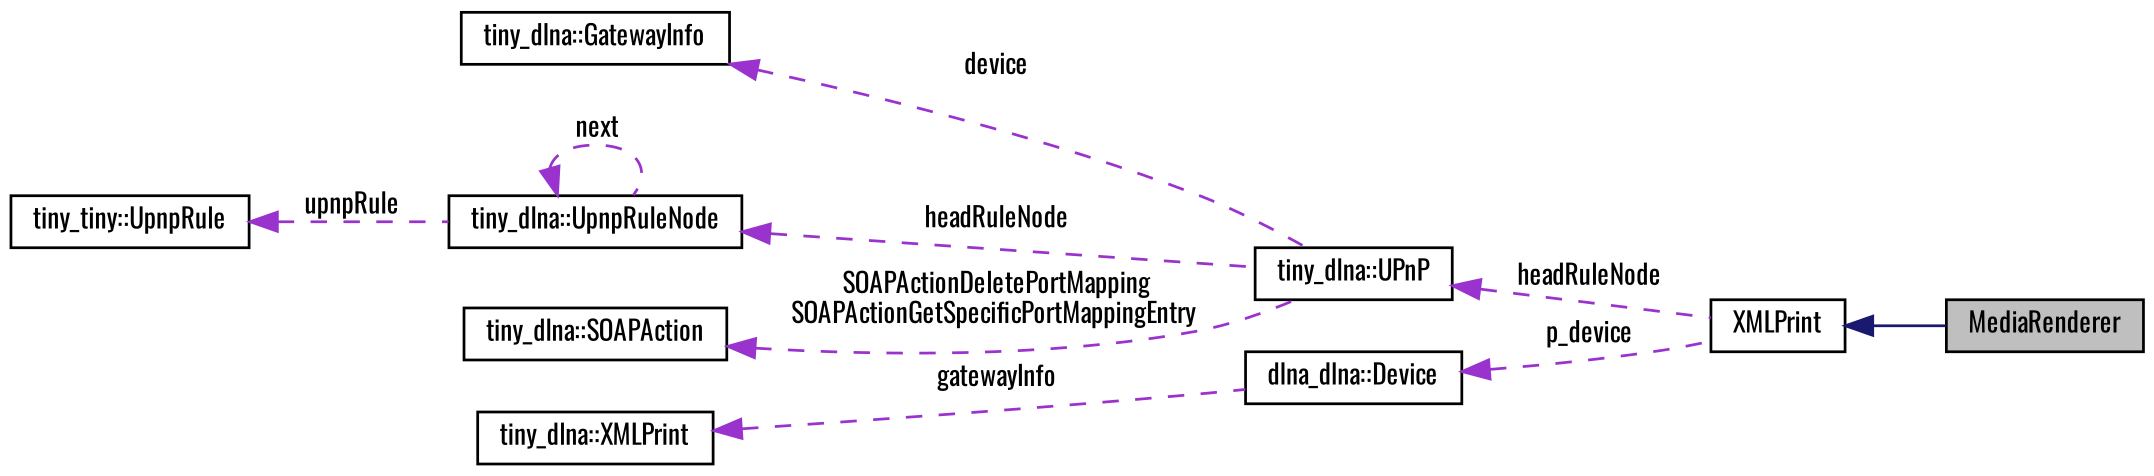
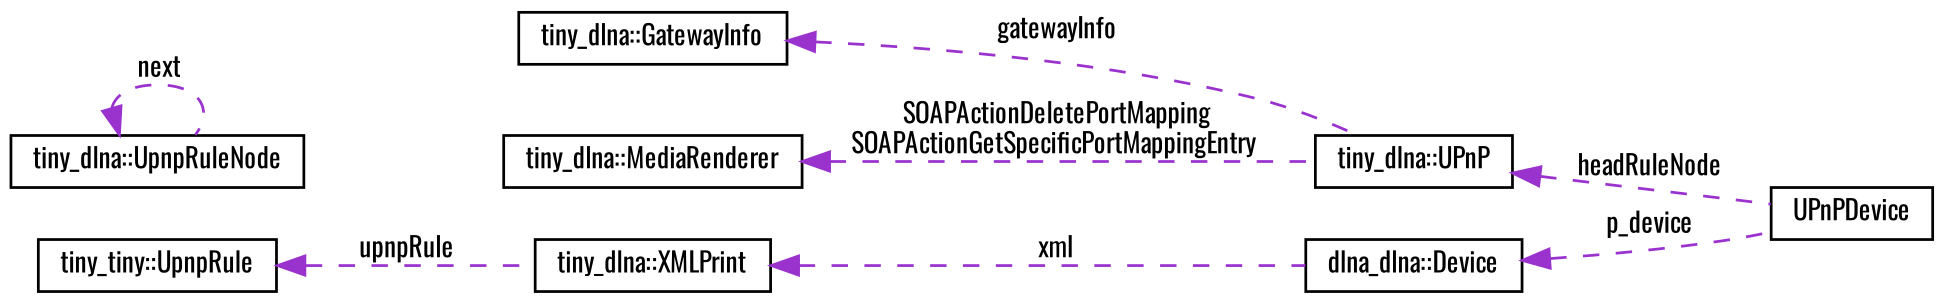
  digraph {
    fontname=Oswald
    rankdir=LR
    node [color=black fillcolor=white fontname=Oswald fontsize=10 shape=record style=filled]
    edge [color=darkorchid3 dir=back fontname=Oswald fontsize=10 labelfontname=Helvetica labelfontsize=10 style=dashed]
-   n1 [fillcolor=grey75 fontcolor=black height=0.2 label=MediaRenderer width=0.4]
-   n2 [height=0.2 label=XMLPrint width=0.4]
+   n2 [height=0.2 label=UPnPDevice width=0.4]
    n3 [height=0.2 label="tiny_dlna::UPnP" width=0.4]
    n4 [height=0.2 label="tiny_dlna::GatewayInfo" width=0.4]
    n5 [height=0.2 label="tiny_dlna::UpnpRuleNode" width=0.4]
    n6 [height=0.2 label="tiny_tiny::UpnpRule" width=0.4]
-   n7 [height=0.2 label="tiny_dlna::SOAPAction" width=0.4]
+   n7 [height=0.2 label="tiny_dlna::MediaRenderer" width=0.4]
    n8 [height=0.2 label="dlna_dlna::Device" width=0.4]
    n9 [height=0.2 label="tiny_dlna::XMLPrint" width=0.4]
-   n2 -> n1 [color=midnightblue style=solid]
    n3 -> n2 [label=" headRuleNode"]
-   n4 -> n3 [label=" device"]
-   n5 -> n3 [label=" headRuleNode"]
+   n4 -> n3 [label=" gatewayInfo"]
    n5 -> n5 [label=" next"]
-   n6 -> n5 [label=" upnpRule"]
+   n6 -> n9 [label=" upnpRule"]
    n7 -> n3 [label=" SOAPActionDeletePortMapping\nSOAPActionGetSpecificPortMappingEntry"]
    n8 -> n2 [label=" p_device"]
-   n9 -> n8 [label=" gatewayInfo"]
+   n9 -> n8 [label=" xml"]
  }
